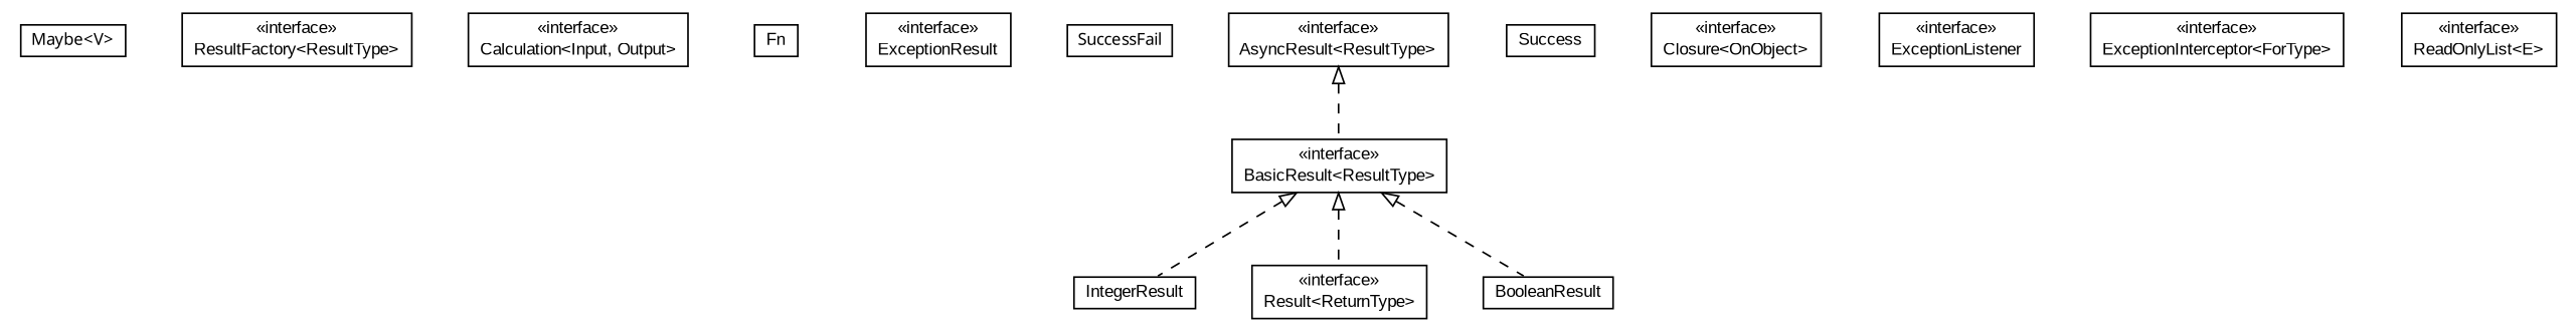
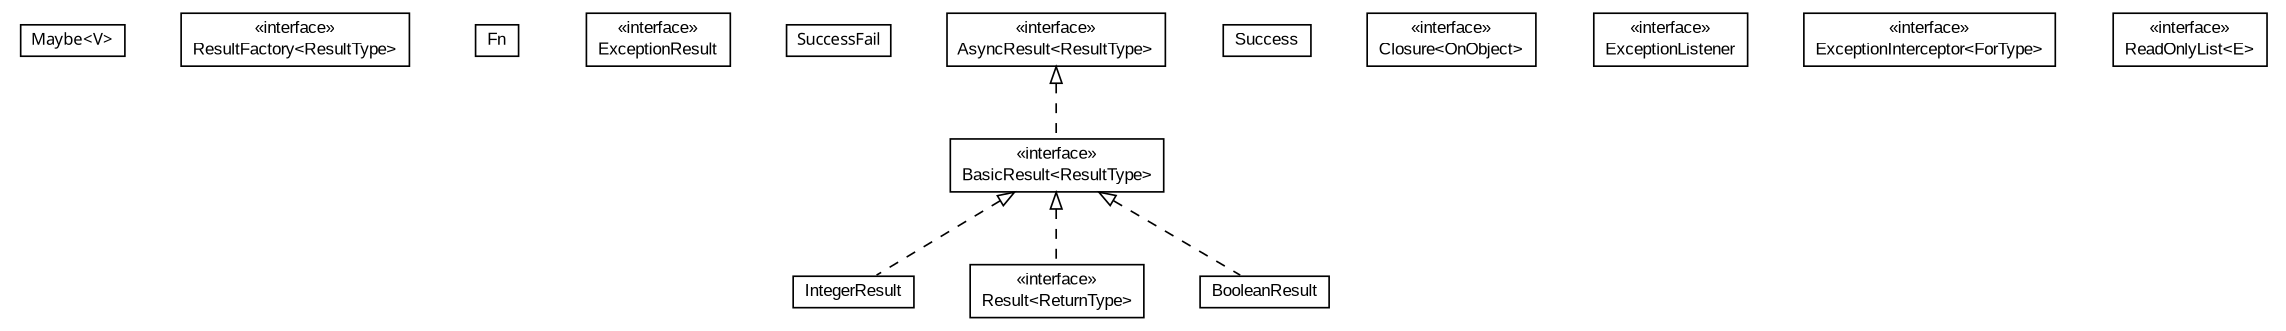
  digraph {
    nodesep=0.25
    ranksep=0.5
    node [fontcolor=black fontname=arial fontsize=10.0 shape=plaintext]
    edge [arrowtail=empty dir=back fontname=arial fontsize=10 headport=p labelfontname=arial labelfontsize=10 style=dashed tailport=p]
    n1 [label=<<table title="io.nextweb.fn.Maybe" border="0" cellborder="1" cellspacing="0" cellpadding="2" port="p" href="./Maybe.html"> 		<tr><td><table border="0" cellspacing="0" cellpadding="1"> <tr><td align="center" balign="center"><font face="ariali"> Maybe&lt;V&gt; </font></td></tr> 		</table></td></tr> 		</table>>]
    n2 [label=<<table title="io.nextweb.fn.ResultFactory" border="0" cellborder="1" cellspacing="0" cellpadding="2" port="p" href="./ResultFactory.html"> 		<tr><td><table border="0" cellspacing="0" cellpadding="1"> <tr><td align="center" balign="center"> &#171;interface&#187; </td></tr> <tr><td align="center" balign="center"> ResultFactory&lt;ResultType&gt; </td></tr> 		</table></td></tr> 		</table>>]
-   n3 [label=<<table title="io.nextweb.fn.Calculation" border="0" cellborder="1" cellspacing="0" cellpadding="2" port="p" href="./Calculation.html"> 		<tr><td><table border="0" cellspacing="0" cellpadding="1"> <tr><td align="center" balign="center"> &#171;interface&#187; </td></tr> <tr><td align="center" balign="center"> Calculation&lt;Input, Output&gt; </td></tr> 		</table></td></tr> 		</table>>]
    n4 [label=<<table title="io.nextweb.fn.Fn" border="0" cellborder="1" cellspacing="0" cellpadding="2" port="p" href="./Fn.html"> 		<tr><td><table border="0" cellspacing="0" cellpadding="1"> <tr><td align="center" balign="center"> Fn </td></tr> 		</table></td></tr> 		</table>>]
    n5 [label=<<table title="io.nextweb.fn.ExceptionResult" border="0" cellborder="1" cellspacing="0" cellpadding="2" port="p" href="./ExceptionResult.html"> 		<tr><td><table border="0" cellspacing="0" cellpadding="1"> <tr><td align="center" balign="center"> &#171;interface&#187; </td></tr> <tr><td align="center" balign="center"> ExceptionResult </td></tr> 		</table></td></tr> 		</table>>]
    n6 [label=<<table title="io.nextweb.fn.SuccessFail" border="0" cellborder="1" cellspacing="0" cellpadding="2" port="p" href="./SuccessFail.html"> 		<tr><td><table border="0" cellspacing="0" cellpadding="1"> <tr><td align="center" balign="center"><font face="ariali"> SuccessFail </font></td></tr> 		</table></td></tr> 		</table>>]
    n7 [label=<<table title="io.nextweb.fn.IntegerResult" border="0" cellborder="1" cellspacing="0" cellpadding="2" port="p" href="./IntegerResult.html"> 		<tr><td><table border="0" cellspacing="0" cellpadding="1"> <tr><td align="center" balign="center"> IntegerResult </td></tr> 		</table></td></tr> 		</table>>]
    n8 [label=<<table title="io.nextweb.fn.Success" border="0" cellborder="1" cellspacing="0" cellpadding="2" port="p" href="./Success.html"> 		<tr><td><table border="0" cellspacing="0" cellpadding="1"> <tr><td align="center" balign="center"> Success </td></tr> 		</table></td></tr> 		</table>>]
    n9 [label=<<table title="io.nextweb.fn.Result" border="0" cellborder="1" cellspacing="0" cellpadding="2" port="p" href="./Result.html"> 		<tr><td><table border="0" cellspacing="0" cellpadding="1"> <tr><td align="center" balign="center"> &#171;interface&#187; </td></tr> <tr><td align="center" balign="center"> Result&lt;ReturnType&gt; </td></tr> 		</table></td></tr> 		</table>>]
    n10 [label=<<table title="io.nextweb.fn.Closure" border="0" cellborder="1" cellspacing="0" cellpadding="2" port="p" href="./Closure.html"> 		<tr><td><table border="0" cellspacing="0" cellpadding="1"> <tr><td align="center" balign="center"> &#171;interface&#187; </td></tr> <tr><td align="center" balign="center"> Closure&lt;OnObject&gt; </td></tr> 		</table></td></tr> 		</table>>]
    n11 [label=<<table title="io.nextweb.fn.BooleanResult" border="0" cellborder="1" cellspacing="0" cellpadding="2" port="p" href="./BooleanResult.html"> 		<tr><td><table border="0" cellspacing="0" cellpadding="1"> <tr><td align="center" balign="center"> BooleanResult </td></tr> 		</table></td></tr> 		</table>>]
    n12 [label=<<table title="io.nextweb.fn.ExceptionListener" border="0" cellborder="1" cellspacing="0" cellpadding="2" port="p" href="./ExceptionListener.html"> 		<tr><td><table border="0" cellspacing="0" cellpadding="1"> <tr><td align="center" balign="center"> &#171;interface&#187; </td></tr> <tr><td align="center" balign="center"> ExceptionListener </td></tr> 		</table></td></tr> 		</table>>]
    n13 [label=<<table title="io.nextweb.fn.ExceptionInterceptor" border="0" cellborder="1" cellspacing="0" cellpadding="2" port="p" href="./ExceptionInterceptor.html"> 		<tr><td><table border="0" cellspacing="0" cellpadding="1"> <tr><td align="center" balign="center"> &#171;interface&#187; </td></tr> <tr><td align="center" balign="center"> ExceptionInterceptor&lt;ForType&gt; </td></tr> 		</table></td></tr> 		</table>>]
    n14 [label=<<table title="io.nextweb.fn.ReadOnlyList" border="0" cellborder="1" cellspacing="0" cellpadding="2" port="p" href="./ReadOnlyList.html"> 		<tr><td><table border="0" cellspacing="0" cellpadding="1"> <tr><td align="center" balign="center"> &#171;interface&#187; </td></tr> <tr><td align="center" balign="center"> ReadOnlyList&lt;E&gt; </td></tr> 		</table></td></tr> 		</table>>]
    n15 [label=<<table title="io.nextweb.fn.AsyncResult" border="0" cellborder="1" cellspacing="0" cellpadding="2" port="p" href="./AsyncResult.html"> 		<tr><td><table border="0" cellspacing="0" cellpadding="1"> <tr><td align="center" balign="center"> &#171;interface&#187; </td></tr> <tr><td align="center" balign="center"> AsyncResult&lt;ResultType&gt; </td></tr> 		</table></td></tr> 		</table>>]
    n16 [label=<<table title="io.nextweb.fn.BasicResult" border="0" cellborder="1" cellspacing="0" cellpadding="2" port="p" href="./BasicResult.html"> 		<tr><td><table border="0" cellspacing="0" cellpadding="1"> <tr><td align="center" balign="center"> &#171;interface&#187; </td></tr> <tr><td align="center" balign="center"> BasicResult&lt;ResultType&gt; </td></tr> 		</table></td></tr> 		</table>>]
    n15 -> n16
    n16 -> n7
    n16 -> n9
    n16 -> n11
  }
